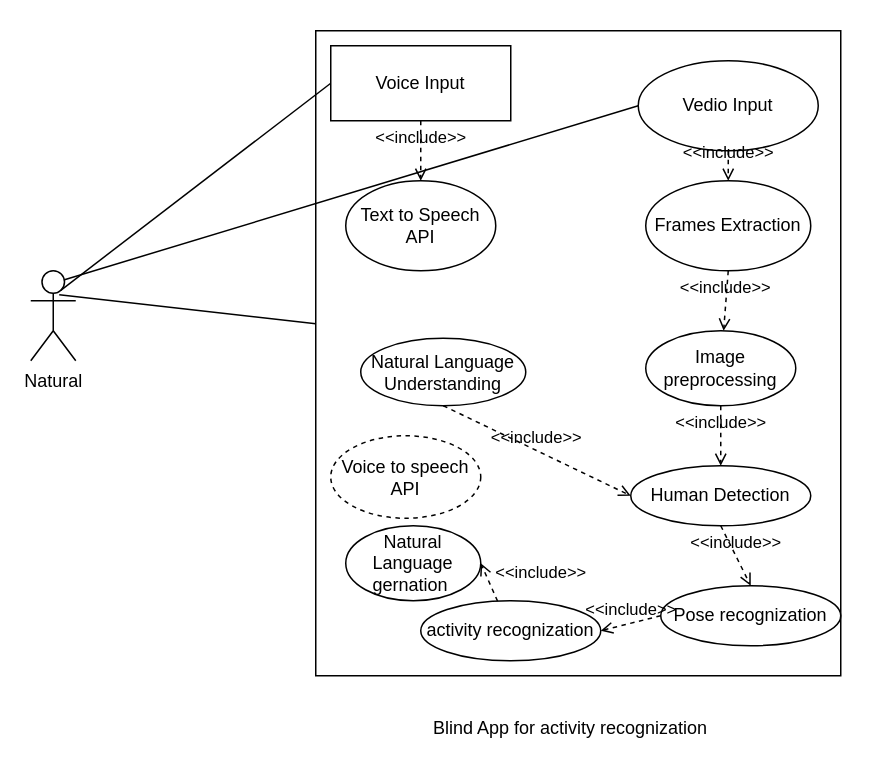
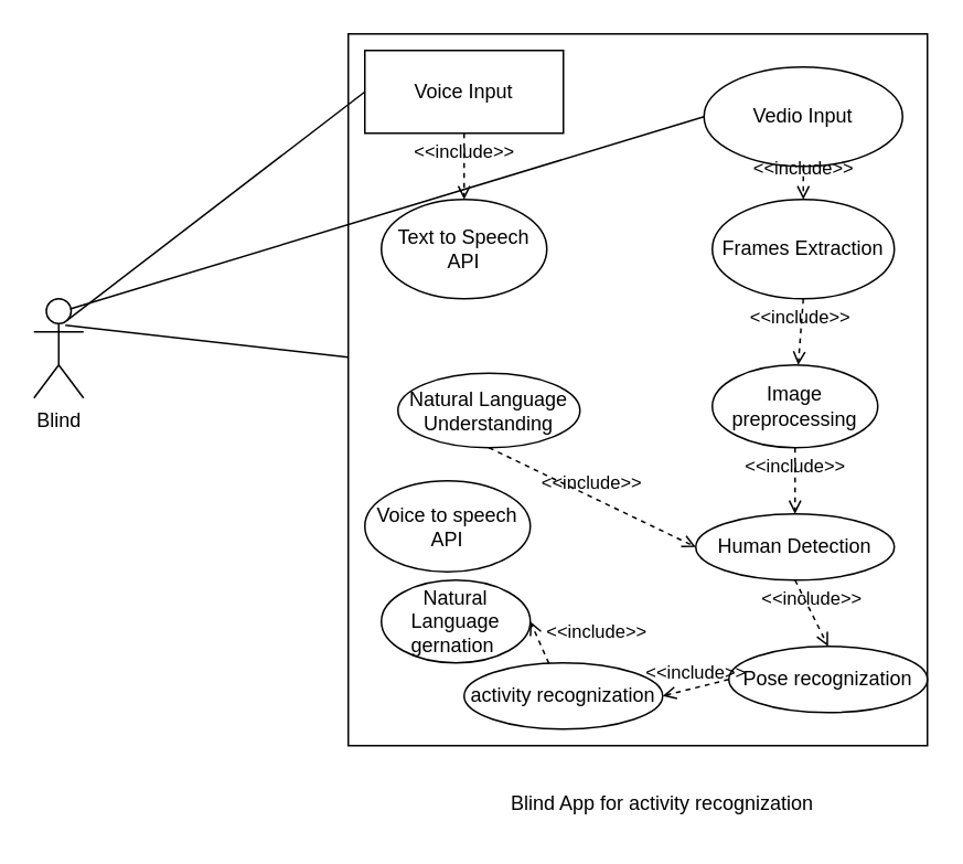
  <mxCell id="0" />
  <mxCell id="1" parent="0" />
- <mxCell id="2" value="Natural" style="shape=umlActor;verticalLabelPosition=bottom;verticalAlign=top;html=1;" parent="1" vertex="1"><mxGeometry x="20" y="180" width="30" height="60" as="geometry" /></mxCell>
+ <mxCell id="2" value="Blind" style="shape=umlActor;verticalLabelPosition=bottom;verticalAlign=top;html=1;" parent="1" vertex="1"><mxGeometry x="20" y="180" width="30" height="60" as="geometry" /></mxCell>
  <mxCell id="3" value="" style="rounded=0;whiteSpace=wrap;html=1;" parent="1" vertex="1"><mxGeometry x="210" y="20" width="350" height="430" as="geometry" /></mxCell>
  <mxCell id="4" value="Voice Input&lt;br&gt;" style="whiteSpace=wrap;html=1;rounded=0;" parent="1" vertex="1"><mxGeometry x="220" y="30" width="120" height="50" as="geometry" /></mxCell>
  <mxCell id="5" value="Human Detection" style="ellipse;whiteSpace=wrap;html=1;" parent="1" vertex="1"><mxGeometry x="420" y="310" width="120" height="40" as="geometry" /></mxCell>
  <mxCell id="6" value="Pose recognization" style="ellipse;whiteSpace=wrap;html=1;" parent="1" vertex="1"><mxGeometry x="440" y="390" width="120" height="40" as="geometry" /></mxCell>
  <mxCell id="7" value="activity recognization" style="ellipse;whiteSpace=wrap;html=1;" parent="1" vertex="1"><mxGeometry x="280" y="400" width="120" height="40" as="geometry" /></mxCell>
  <mxCell id="8" value="" style="endArrow=none;html=1;rounded=0;exitX=0.667;exitY=0.217;exitDx=0;exitDy=0;exitPerimeter=0;entryX=0;entryY=0.5;entryDx=0;entryDy=0;" parent="1" source="2" target="4" edge="1"><mxGeometry width="50" height="50" relative="1" as="geometry"><mxPoint x="340" y="240" as="sourcePoint" /><mxPoint x="390" y="190" as="targetPoint" /></mxGeometry></mxCell>
  <mxCell id="9" value="" style="endArrow=none;html=1;rounded=0;exitX=0.633;exitY=0.267;exitDx=0;exitDy=0;exitPerimeter=0;" parent="1" source="2" target="3" edge="1"><mxGeometry width="50" height="50" relative="1" as="geometry"><mxPoint x="340" y="240" as="sourcePoint" /><mxPoint x="390" y="190" as="targetPoint" /></mxGeometry></mxCell>
- <mxCell id="10" value="Blind App for activity recognization" style="text;html=1;strokeColor=none;fillColor=none;align=center;verticalAlign=middle;whiteSpace=wrap;rounded=0;" parent="1" vertex="1"><mxGeometry x="260" y="470" width="240" height="30" as="geometry" /></mxCell>
+ <mxCell id="10" value="Blind App for activity recognization" style="text;html=1;strokeColor=none;fillColor=none;align=center;verticalAlign=middle;whiteSpace=wrap;rounded=0;" parent="1" vertex="1"><mxGeometry x="280" y="470" width="240" height="30" as="geometry" /></mxCell>
  <mxCell id="11" value="Vedio Input" style="ellipse;whiteSpace=wrap;html=1;" parent="1" vertex="1"><mxGeometry x="425" y="40" width="120" height="60" as="geometry" /></mxCell>
  <mxCell id="12" value="" style="endArrow=none;html=1;rounded=0;exitX=0.75;exitY=0.1;exitDx=0;exitDy=0;exitPerimeter=0;entryX=0;entryY=0.5;entryDx=0;entryDy=0;" parent="1" source="2" target="11" edge="1"><mxGeometry width="50" height="50" relative="1" as="geometry"><mxPoint x="340" y="290" as="sourcePoint" /><mxPoint x="390" y="240" as="targetPoint" /></mxGeometry></mxCell>
  <mxCell id="13" value="Text to Speech API" style="ellipse;whiteSpace=wrap;html=1;" parent="1" vertex="1"><mxGeometry x="230" y="120" width="100" height="60" as="geometry" /></mxCell>
  <mxCell id="14" value="&amp;lt;&amp;lt;include&amp;gt;&amp;gt;" style="html=1;verticalAlign=bottom;labelBackgroundColor=none;endArrow=open;endFill=0;dashed=1;rounded=0;exitX=0.5;exitY=1;exitDx=0;exitDy=0;" edge="1" parent="1" source="4" target="13"><mxGeometry width="160" relative="1" as="geometry"><mxPoint x="270" y="260" as="sourcePoint" /><mxPoint x="430" y="260" as="targetPoint" /></mxGeometry></mxCell>
  <mxCell id="15" value="Natural Language Understanding" style="ellipse;whiteSpace=wrap;html=1;" vertex="1" parent="1"><mxGeometry x="240" y="225" width="110" height="45" as="geometry" /></mxCell>
  <mxCell id="16" value="Frames Extraction" style="ellipse;whiteSpace=wrap;html=1;" vertex="1" parent="1"><mxGeometry x="430" y="120" width="110" height="60" as="geometry" /></mxCell>
  <mxCell id="17" style="edgeStyle=orthogonalEdgeStyle;rounded=0;orthogonalLoop=1;jettySize=auto;html=1;exitX=0.5;exitY=1;exitDx=0;exitDy=0;" edge="1" parent="1" source="5" target="5"><mxGeometry relative="1" as="geometry" /></mxCell>
  <mxCell id="18" value="&amp;lt;&amp;lt;include&amp;gt;&amp;gt;" style="html=1;verticalAlign=bottom;labelBackgroundColor=none;endArrow=open;endFill=0;dashed=1;rounded=0;exitX=0.5;exitY=1;exitDx=0;exitDy=0;" edge="1" parent="1" source="11" target="16"><mxGeometry width="160" relative="1" as="geometry"><mxPoint x="280" y="260" as="sourcePoint" /><mxPoint x="440" y="260" as="targetPoint" /></mxGeometry></mxCell>
  <mxCell id="19" value="Image preprocessing" style="ellipse;whiteSpace=wrap;html=1;" vertex="1" parent="1"><mxGeometry x="430" y="220" width="100" height="50" as="geometry" /></mxCell>
  <mxCell id="20" value="&amp;lt;&amp;lt;include&amp;gt;&amp;gt;" style="html=1;verticalAlign=bottom;labelBackgroundColor=none;endArrow=open;endFill=0;dashed=1;rounded=0;exitX=0.5;exitY=1;exitDx=0;exitDy=0;" edge="1" parent="1" source="16" target="19"><mxGeometry width="160" relative="1" as="geometry"><mxPoint x="170" y="250" as="sourcePoint" /><mxPoint x="330" y="250" as="targetPoint" /></mxGeometry></mxCell>
  <mxCell id="21" value="&amp;lt;&amp;lt;include&amp;gt;&amp;gt;" style="html=1;verticalAlign=bottom;labelBackgroundColor=none;endArrow=open;endFill=0;dashed=1;rounded=0;exitX=0.5;exitY=1;exitDx=0;exitDy=0;entryX=0;entryY=0.5;entryDx=0;entryDy=0;" edge="1" parent="1" source="15" target="5"><mxGeometry width="160" relative="1" as="geometry"><mxPoint x="170" y="250" as="sourcePoint" /><mxPoint x="330" y="250" as="targetPoint" /></mxGeometry></mxCell>
  <mxCell id="22" value="&amp;lt;&amp;lt;include&amp;gt;&amp;gt;" style="html=1;verticalAlign=bottom;labelBackgroundColor=none;endArrow=open;endFill=0;dashed=1;rounded=0;" edge="1" parent="1" source="19" target="5"><mxGeometry width="160" relative="1" as="geometry"><mxPoint x="170" y="250" as="sourcePoint" /><mxPoint x="330" y="250" as="targetPoint" /></mxGeometry></mxCell>
  <mxCell id="23" value="&amp;lt;&amp;lt;include&amp;gt;&amp;gt;" style="html=1;verticalAlign=bottom;labelBackgroundColor=none;endArrow=open;endFill=0;dashed=1;rounded=0;exitX=0.5;exitY=1;exitDx=0;exitDy=0;entryX=0.5;entryY=0;entryDx=0;entryDy=0;" edge="1" parent="1" source="5" target="6"><mxGeometry width="160" relative="1" as="geometry"><mxPoint x="170" y="250" as="sourcePoint" /><mxPoint x="330" y="250" as="targetPoint" /></mxGeometry></mxCell>
  <mxCell id="24" value="&amp;lt;&amp;lt;include&amp;gt;&amp;gt;" style="html=1;verticalAlign=bottom;labelBackgroundColor=none;endArrow=open;endFill=0;dashed=1;rounded=0;exitX=0;exitY=0.5;exitDx=0;exitDy=0;entryX=1;entryY=0.5;entryDx=0;entryDy=0;" edge="1" parent="1" source="6" target="7"><mxGeometry width="160" relative="1" as="geometry"><mxPoint x="170" y="250" as="sourcePoint" /><mxPoint x="330" y="250" as="targetPoint" /></mxGeometry></mxCell>
  <mxCell id="25" value="Natural Language gernation&amp;nbsp;" style="ellipse;whiteSpace=wrap;html=1;" vertex="1" parent="1"><mxGeometry x="230" y="350" width="90" height="50" as="geometry" /></mxCell>
  <mxCell id="26" value="&amp;lt;&amp;lt;include&amp;gt;&amp;gt;" style="html=1;verticalAlign=bottom;labelBackgroundColor=none;endArrow=open;endFill=0;dashed=1;rounded=0;entryX=1;entryY=0.5;entryDx=0;entryDy=0;" edge="1" parent="1" source="7" target="25"><mxGeometry x="-1" y="-31" width="160" relative="1" as="geometry"><mxPoint x="170" y="220" as="sourcePoint" /><mxPoint x="330" y="220" as="targetPoint" /><mxPoint y="2" as="offset" /></mxGeometry></mxCell>
- <mxCell id="27" value="Voice to speech API" style="ellipse;whiteSpace=wrap;html=1;dashed=1;" vertex="1" parent="1"><mxGeometry x="220" y="290" width="100" height="55" as="geometry" /></mxCell>
+ <mxCell id="27" value="Voice to speech API" style="ellipse;whiteSpace=wrap;html=1;" vertex="1" parent="1"><mxGeometry x="220" y="290" width="100" height="55" as="geometry" /></mxCell>
